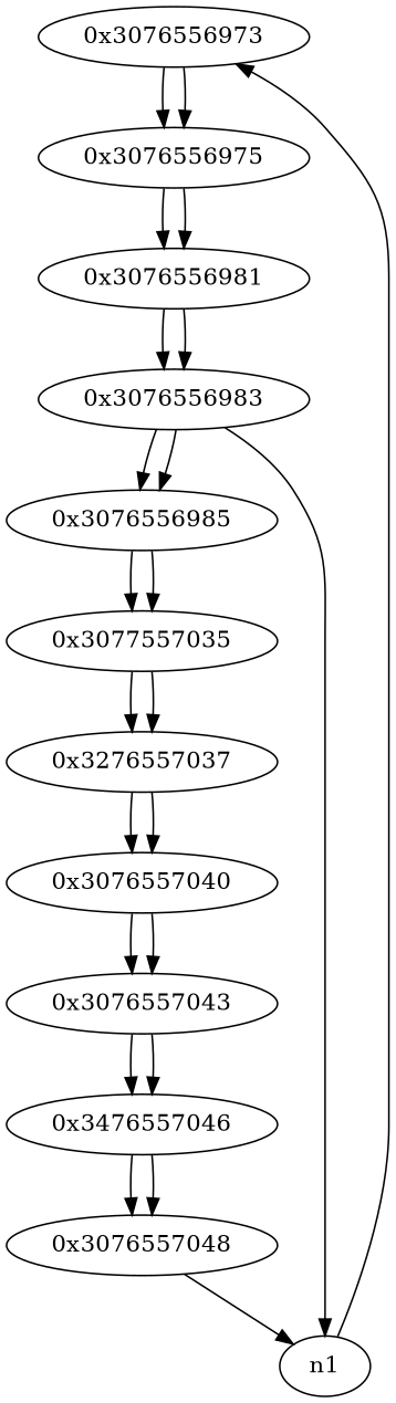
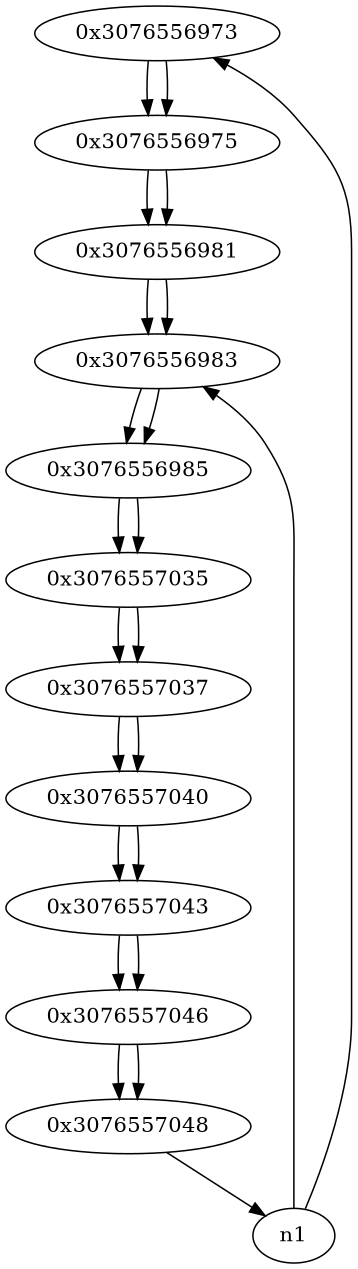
  digraph {
    n1 [label="0x3076556973"]
    n2 [label="0x3076556975"]
    n3 [label="0x3076556981"]
    n4 [label="0x3076556983"]
    n5 [label="0x3076556985"]
    n6 [label=n1]
-   n7 [label="0x3077557035"]
-   n8 [label="0x3276557037"]
+   n7 [label="0x3076557035"]
+   n8 [label="0x3076557037"]
    n9 [label="0x3076557040"]
    n10 [label="0x3076557043"]
-   n11 [label="0x3476557046"]
+   n11 [label="0x3076557046"]
    n12 [label="0x3076557048"]
    n1 -> n2
    n1 -> n2
    n2 -> n3
    n2 -> n3
    n3 -> n4
    n3 -> n4
    n4 -> n5
    n4 -> n5
-   n4 -> n6
+   n6 -> n4
    n5 -> n7
    n5 -> n7
    n6 -> n1
    n7 -> n8
    n7 -> n8
    n8 -> n9
    n8 -> n9
    n9 -> n10
    n9 -> n10
    n10 -> n11
    n10 -> n11
    n11 -> n12
    n11 -> n12
    n12 -> n6
  }
